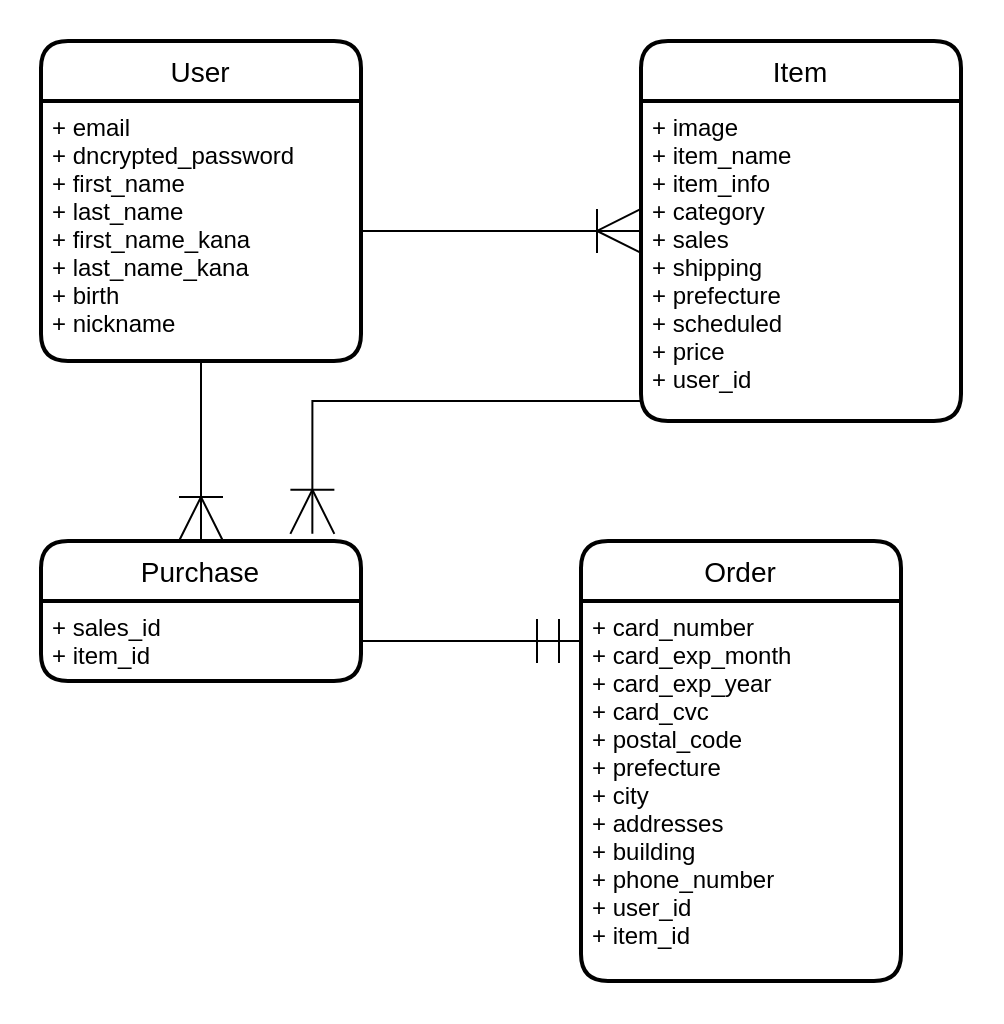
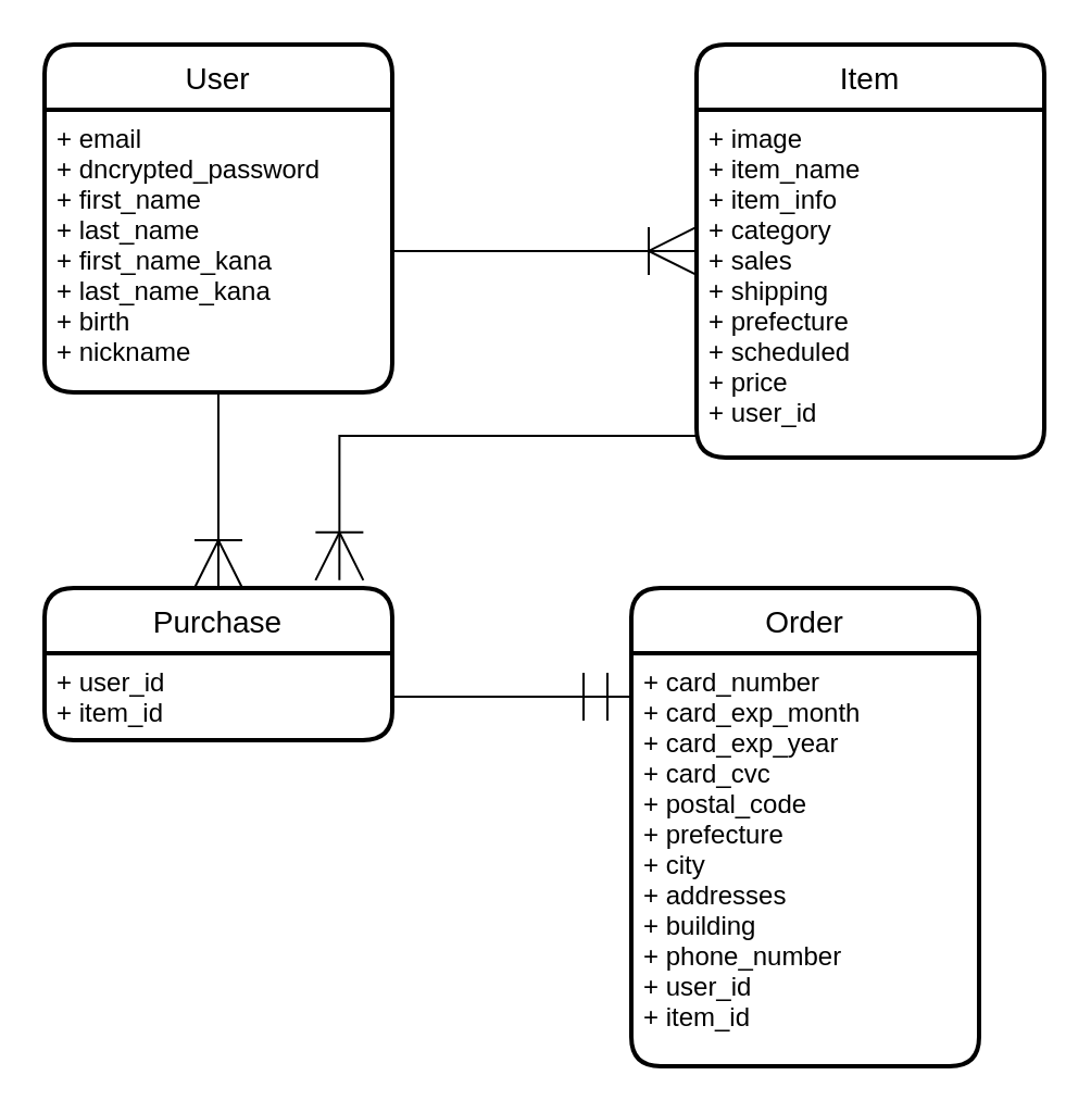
  <mxCell id="0" />
  <mxCell id="1" parent="0" />
  <mxCell id="2" value="Order" style="swimlane;childLayout=stackLayout;horizontal=1;startSize=30;horizontalStack=0;rounded=1;fontSize=14;fontStyle=0;strokeWidth=2;resizeParent=0;resizeLast=1;shadow=0;dashed=0;align=center;" vertex="1" parent="1"><mxGeometry x="290" y="270" width="160" height="220" as="geometry" /></mxCell>
  <mxCell id="3" value="+ card_number&#10;+ card_exp_month&#10;+ card_exp_year&#10;+ card_cvc&#10;+ postal_code&#10;+ prefecture&#10;+ city&#10;+ addresses&#10;+ building&#10;+ phone_number&#10;+ user_id&#10;+ item_id" style="align=left;strokeColor=none;fillColor=none;spacingLeft=4;fontSize=12;verticalAlign=top;resizable=0;rotatable=0;part=1;" vertex="1" parent="2"><mxGeometry y="30" width="160" height="190" as="geometry" /></mxCell>
  <mxCell id="4" value="Purchase" style="swimlane;childLayout=stackLayout;horizontal=1;startSize=30;horizontalStack=0;rounded=1;fontSize=14;fontStyle=0;strokeWidth=2;resizeParent=0;resizeLast=1;shadow=0;dashed=0;align=center;" vertex="1" parent="1"><mxGeometry x="20" y="270" width="160" height="70" as="geometry" /></mxCell>
- <mxCell id="5" value="+ sales_id&#10;+ item_id" style="align=left;strokeColor=none;fillColor=none;spacingLeft=4;fontSize=12;verticalAlign=top;resizable=0;rotatable=0;part=1;" vertex="1" parent="4"><mxGeometry y="30" width="160" height="40" as="geometry" /></mxCell>
+ <mxCell id="5" value="+ user_id&#10;+ item_id" style="align=left;strokeColor=none;fillColor=none;spacingLeft=4;fontSize=12;verticalAlign=top;resizable=0;rotatable=0;part=1;" vertex="1" parent="4"><mxGeometry y="30" width="160" height="40" as="geometry" /></mxCell>
  <mxCell id="6" value="Item" style="swimlane;childLayout=stackLayout;horizontal=1;startSize=30;horizontalStack=0;rounded=1;fontSize=14;fontStyle=0;strokeWidth=2;resizeParent=0;resizeLast=1;shadow=0;dashed=0;align=center;" vertex="1" parent="1"><mxGeometry x="320" y="20" width="160" height="190" as="geometry" /></mxCell>
  <mxCell id="7" value="+ image&#10;+ item_name&#10;+ item_info&#10;+ category&#10;+ sales&#10;+ shipping&#10;+ prefecture&#10;+ scheduled&#10;+ price&#10;+ user_id" style="align=left;strokeColor=none;fillColor=none;spacingLeft=4;fontSize=12;verticalAlign=top;resizable=0;rotatable=0;part=1;" vertex="1" parent="6"><mxGeometry y="30" width="160" height="160" as="geometry" /></mxCell>
  <mxCell id="8" value="User" style="swimlane;childLayout=stackLayout;horizontal=1;startSize=30;horizontalStack=0;rounded=1;fontSize=14;fontStyle=0;strokeWidth=2;resizeParent=0;resizeLast=1;shadow=0;dashed=0;align=center;" vertex="1" parent="1"><mxGeometry x="20" y="20" width="160" height="160" as="geometry" /></mxCell>
  <mxCell id="9" value="+ email&#10;+ dncrypted_password&#10;+ first_name&#10;+ last_name&#10;+ first_name_kana&#10;+ last_name_kana&#10;+ birth&#10;+ nickname" style="align=left;strokeColor=none;fillColor=none;spacingLeft=4;fontSize=12;verticalAlign=top;resizable=0;rotatable=0;part=1;" vertex="1" parent="8"><mxGeometry y="30" width="160" height="130" as="geometry" /></mxCell>
  <mxCell id="10" style="edgeStyle=orthogonalEdgeStyle;rounded=0;orthogonalLoop=1;jettySize=auto;html=1;entryX=0.5;entryY=0;entryDx=0;entryDy=0;endArrow=ERoneToMany;endFill=0;endSize=20;" edge="1" parent="1" source="9" target="4"><mxGeometry relative="1" as="geometry"><Array as="points"><mxPoint x="100" y="200" /><mxPoint x="100" y="200" /></Array></mxGeometry></mxCell>
  <mxCell id="11" style="edgeStyle=orthogonalEdgeStyle;rounded=0;orthogonalLoop=1;jettySize=auto;html=1;entryX=0;entryY=0.406;entryDx=0;entryDy=0;entryPerimeter=0;endArrow=ERoneToMany;endFill=0;endSize=20;" edge="1" parent="1" source="9" target="7"><mxGeometry relative="1" as="geometry" /></mxCell>
  <mxCell id="12" style="edgeStyle=orthogonalEdgeStyle;rounded=0;orthogonalLoop=1;jettySize=auto;html=1;entryX=0.848;entryY=-0.051;entryDx=0;entryDy=0;entryPerimeter=0;endArrow=ERoneToMany;endFill=0;endSize=20;" edge="1" parent="1" source="7" target="4"><mxGeometry relative="1" as="geometry"><Array as="points"><mxPoint x="156" y="200" /></Array></mxGeometry></mxCell>
  <mxCell id="13" style="edgeStyle=orthogonalEdgeStyle;rounded=0;orthogonalLoop=1;jettySize=auto;html=1;entryX=0;entryY=0.105;entryDx=0;entryDy=0;entryPerimeter=0;endArrow=ERmandOne;endFill=0;endSize=20;" edge="1" parent="1" source="5" target="3"><mxGeometry relative="1" as="geometry" /></mxCell>
